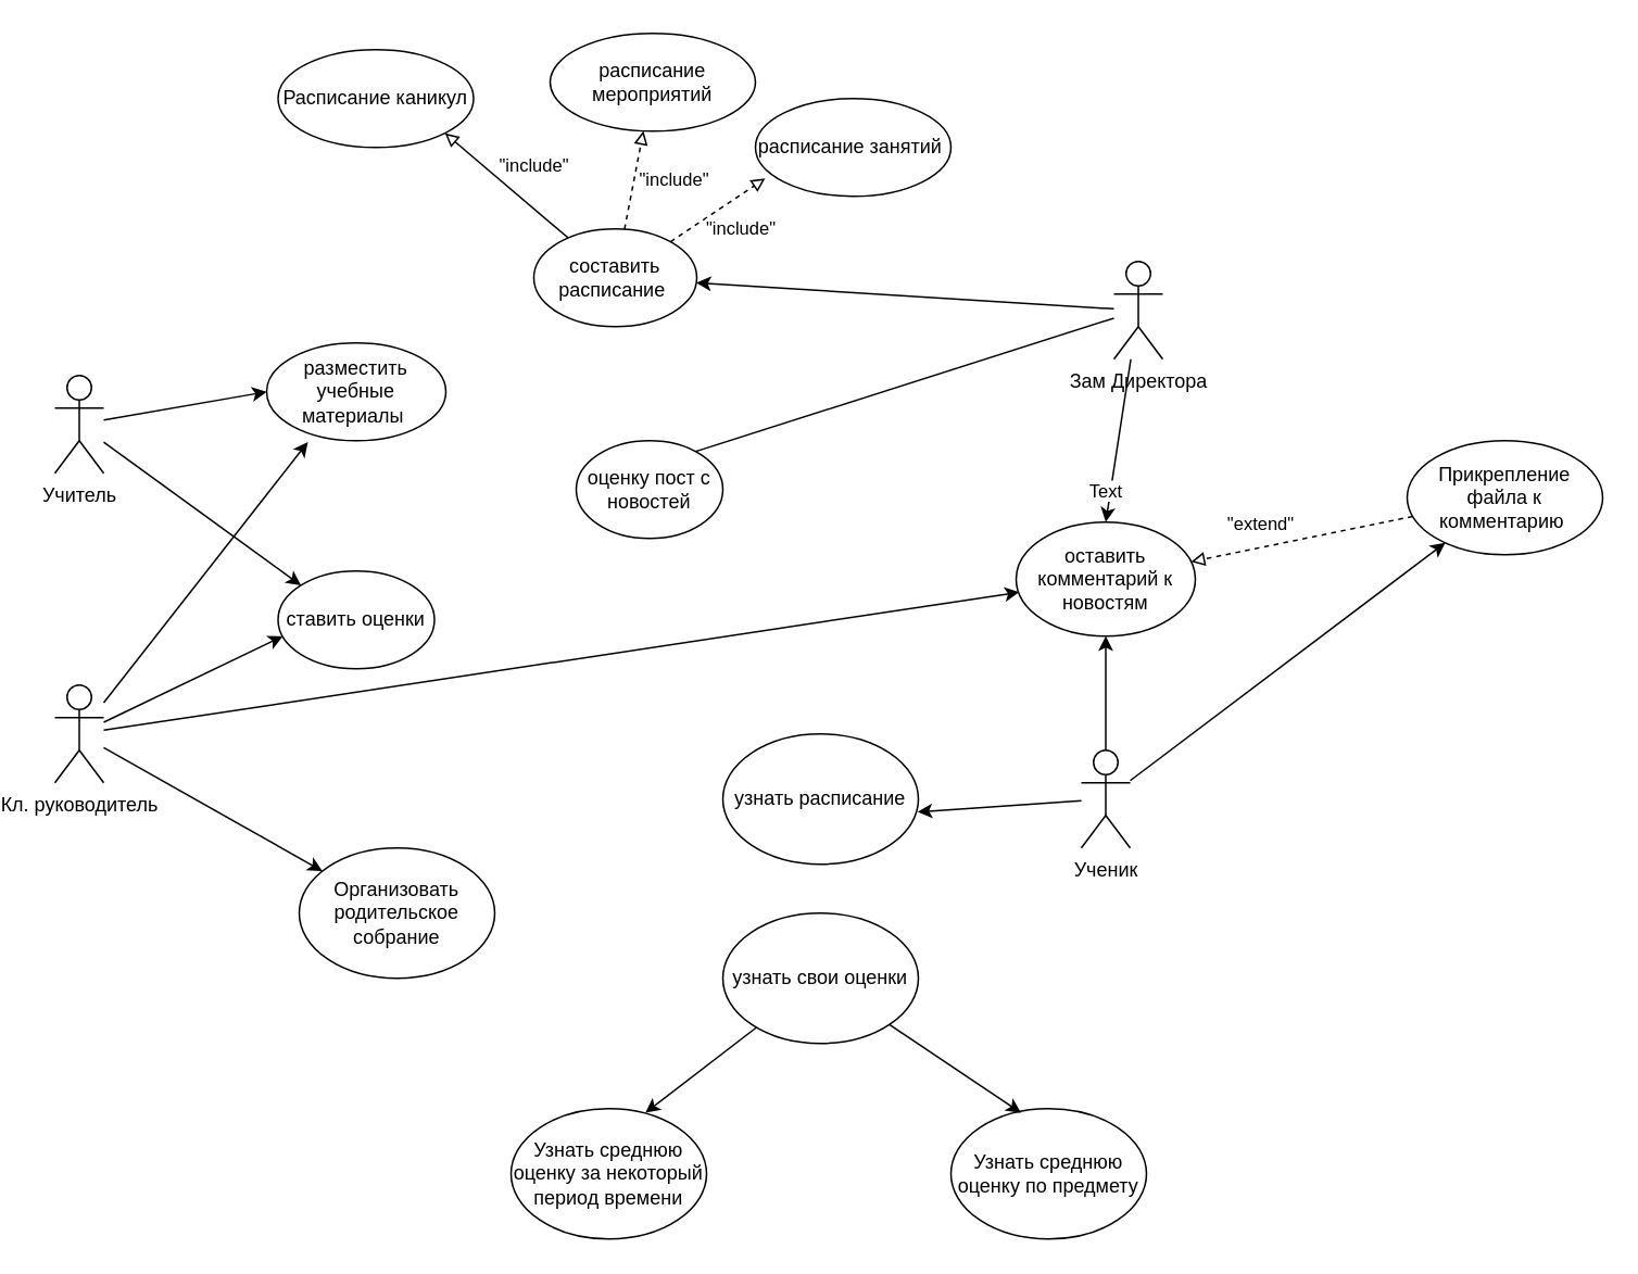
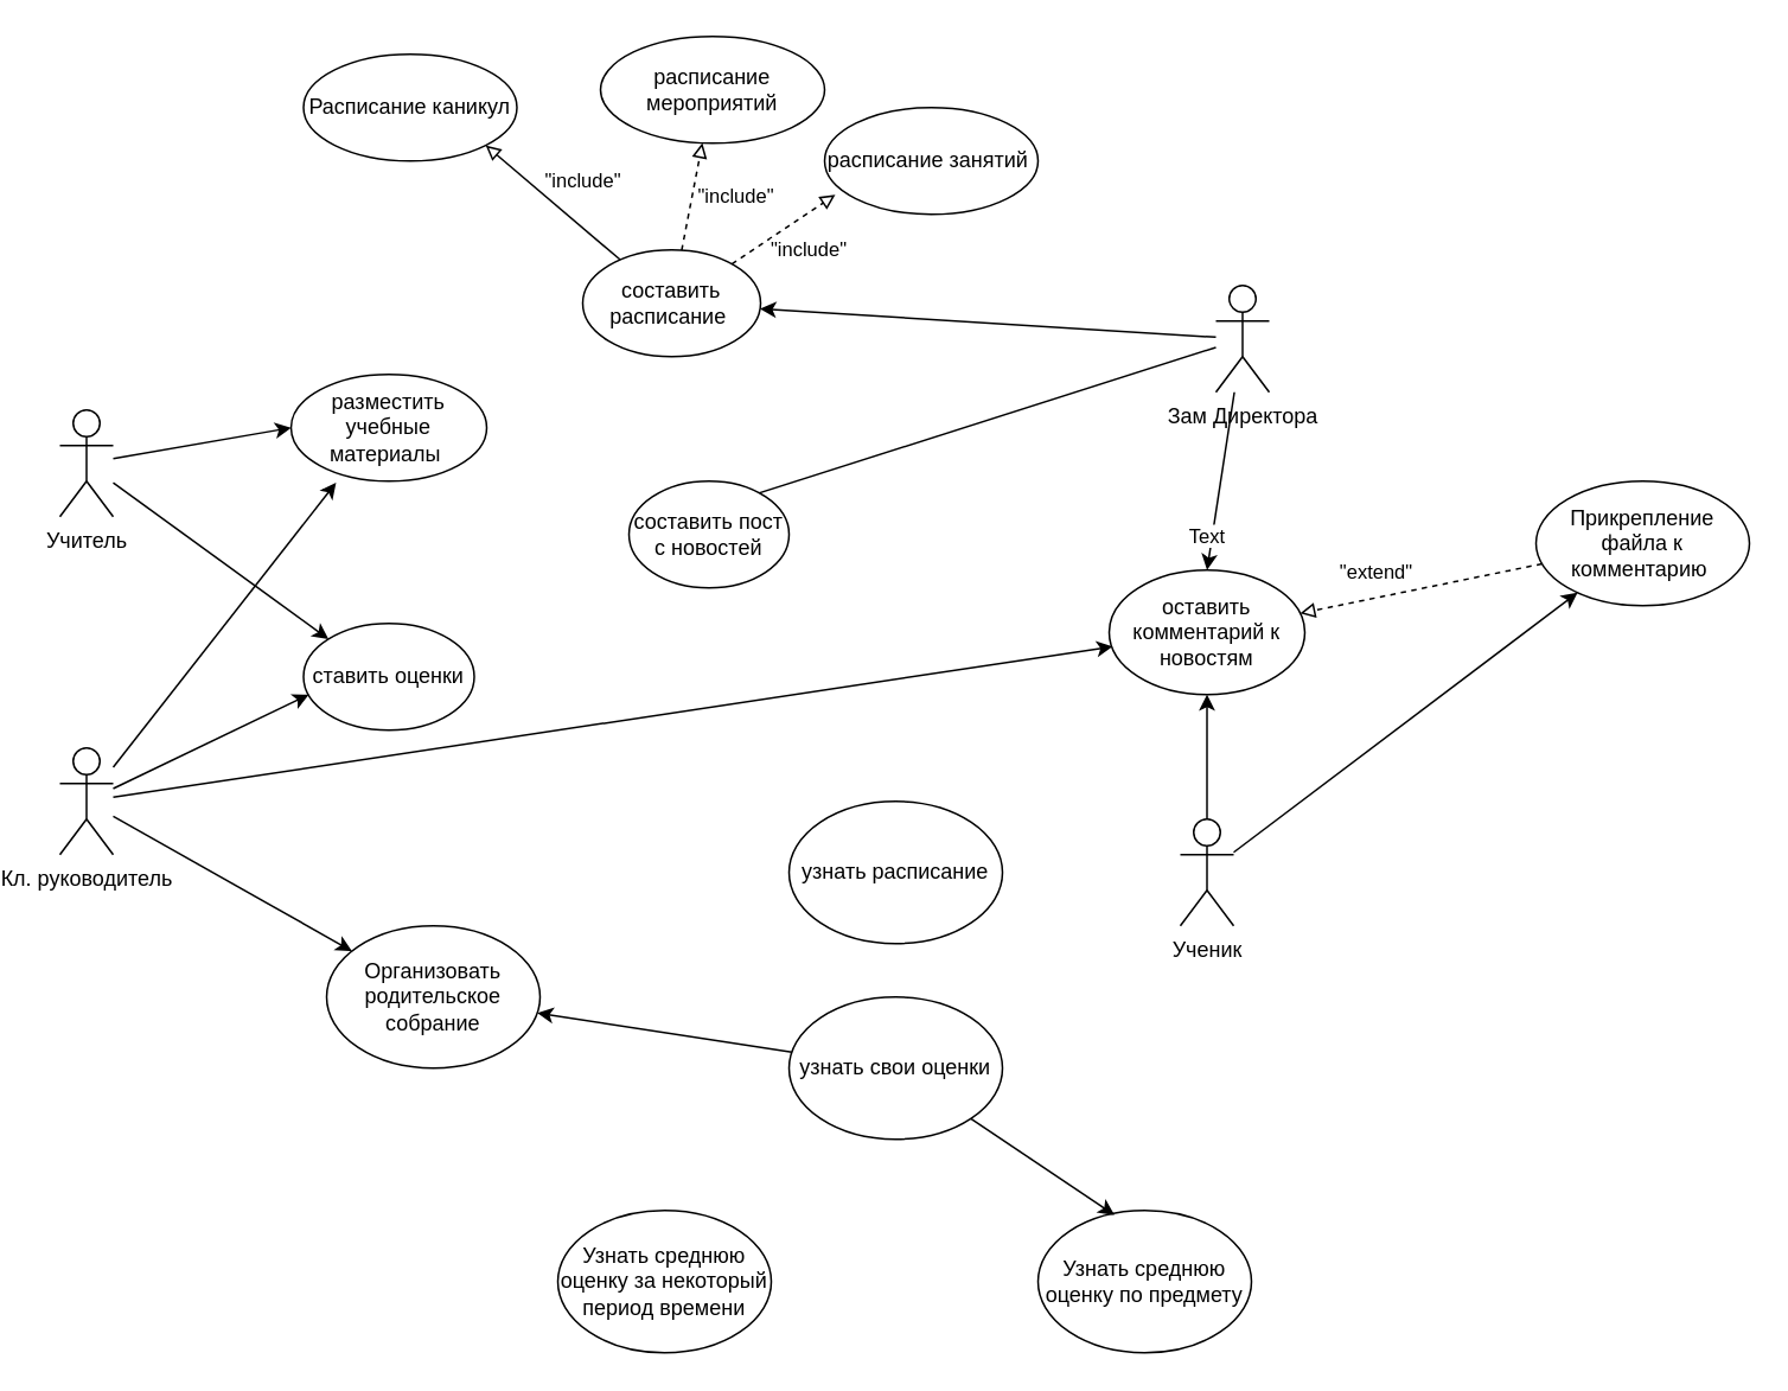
  <mxCell id="0" />
  <mxCell id="1" parent="0" />
  <mxCell id="2" style="edgeStyle=none;rounded=0;orthogonalLoop=1;jettySize=auto;html=1;entryX=0;entryY=0.5;entryDx=0;entryDy=0;" edge="1" parent="1" source="4" target="12"><mxGeometry relative="1" as="geometry" /></mxCell>
  <mxCell id="3" style="edgeStyle=none;rounded=0;orthogonalLoop=1;jettySize=auto;html=1;entryX=0;entryY=0;entryDx=0;entryDy=0;" edge="1" parent="1" source="4" target="5"><mxGeometry relative="1" as="geometry" /></mxCell>
  <mxCell id="4" value="&lt;font style=&quot;vertical-align: inherit;&quot;&gt;&lt;font style=&quot;vertical-align: inherit;&quot;&gt;Учитель&lt;/font&gt;&lt;/font&gt;&lt;div&gt;&lt;font style=&quot;vertical-align: inherit;&quot;&gt;&lt;font style=&quot;vertical-align: inherit;&quot;&gt;&lt;br&gt;&lt;/font&gt;&lt;/font&gt;&lt;/div&gt;" style="shape=umlActor;verticalLabelPosition=bottom;verticalAlign=top;html=1;outlineConnect=0;" vertex="1" parent="1"><mxGeometry x="20" y="230" width="30" height="60" as="geometry" /></mxCell>
  <mxCell id="5" value="&lt;font style=&quot;vertical-align: inherit;&quot;&gt;&lt;font style=&quot;vertical-align: inherit;&quot;&gt;ставить оценки&lt;/font&gt;&lt;/font&gt;" style="ellipse;whiteSpace=wrap;html=1;" vertex="1" parent="1"><mxGeometry x="157" y="350" width="96" height="60" as="geometry" /></mxCell>
  <mxCell id="6" style="edgeStyle=none;rounded=0;orthogonalLoop=1;jettySize=auto;html=1;" edge="1" parent="1" source="7" target="11"><mxGeometry relative="1" as="geometry" /></mxCell>
  <mxCell id="7" value="Кл. руководитель" style="shape=umlActor;verticalLabelPosition=bottom;verticalAlign=top;html=1;outlineConnect=0;" vertex="1" parent="1"><mxGeometry x="20" y="420" width="30" height="60" as="geometry" /></mxCell>
  <mxCell id="8" value="Ученик" style="shape=umlActor;verticalLabelPosition=bottom;verticalAlign=top;html=1;outlineConnect=0;" vertex="1" parent="1"><mxGeometry x="650" y="460" width="30" height="60" as="geometry" /></mxCell>
  <mxCell id="9" value="узнать расписание" style="ellipse;whiteSpace=wrap;html=1;" vertex="1" parent="1"><mxGeometry x="430" y="450" width="120" height="80" as="geometry" /></mxCell>
  <mxCell id="10" value="узнать свои оценки" style="ellipse;whiteSpace=wrap;html=1;" vertex="1" parent="1"><mxGeometry x="430" y="560" width="120" height="80" as="geometry" /></mxCell>
  <mxCell id="11" value="Организовать родительское собрание" style="ellipse;whiteSpace=wrap;html=1;" vertex="1" parent="1"><mxGeometry x="170" y="520" width="120" height="80" as="geometry" /></mxCell>
  <mxCell id="12" value="разместить учебные материалы&amp;nbsp;" style="ellipse;whiteSpace=wrap;html=1;" vertex="1" parent="1"><mxGeometry x="150" y="210" width="110" height="60" as="geometry" /></mxCell>
  <mxCell id="13" style="edgeStyle=none;rounded=0;orthogonalLoop=1;jettySize=auto;html=1;" edge="1" parent="1" source="17" target="24"><mxGeometry relative="1" as="geometry" /></mxCell>
  <mxCell id="14" style="edgeStyle=none;rounded=0;orthogonalLoop=1;jettySize=auto;html=1;entryX=0;entryY=0.5;entryDx=0;entryDy=0;" edge="1" parent="1" source="17" target="33"><mxGeometry relative="1" as="geometry" /></mxCell>
  <mxCell id="15" style="edgeStyle=none;rounded=0;orthogonalLoop=1;jettySize=auto;html=1;entryX=0.5;entryY=0;entryDx=0;entryDy=0;" edge="1" parent="1" source="17" target="35"><mxGeometry relative="1" as="geometry" /></mxCell>
  <mxCell id="16" value="Text" style="edgeLabel;html=1;align=center;verticalAlign=middle;resizable=0;points=[];" vertex="1" connectable="0" parent="15"><mxGeometry x="0.625" y="-3" relative="1" as="geometry"><mxPoint as="offset" /></mxGeometry></mxCell>
  <mxCell id="17" value="Зам Директора" style="shape=umlActor;verticalLabelPosition=bottom;verticalAlign=top;html=1;outlineConnect=0;" vertex="1" parent="1"><mxGeometry x="670" y="160" width="30" height="60" as="geometry" /></mxCell>
  <mxCell id="18" value="" style="edgeStyle=none;rounded=0;orthogonalLoop=1;jettySize=auto;html=1;dashed=1;endArrow=block;endFill=0;" edge="1" parent="1" source="24" target="39"><mxGeometry relative="1" as="geometry" /></mxCell>
  <mxCell id="19" value="&lt;span style=&quot;color: rgba(0, 0, 0, 0); font-family: monospace; font-size: 0px; text-align: start; background-color: rgb(251, 251, 251);&quot;&gt;%3CmxGraphModel%3E%3Croot%3E%3CmxCell%20id%3D%220%22%2F%3E%3CmxCell%20id%3D%221%22%20parent%3D%220%22%2F%3E%3CmxCell%20id%3D%222%22%20value%3D%22%26quot%3Binclude%26quot%3B%22%20style%3D%22edgeLabel%3Bhtml%3D1%3Balign%3Dcenter%3BverticalAlign%3Dmiddle%3Bresizable%3D0%3Bpoints%3D%5B%5D%3B%22%20vertex%3D%221%22%20connectable%3D%220%22%20parent%3D%221%22%3E%3CmxGeometry%20x%3D%22429.575%22%20y%3D%22-39.905%22%20as%3D%22geometry%22%2F%3E%3C%2FmxCell%3E%3C%2Froot%3E%3C%2FmxGraphModel%3E&lt;/span&gt;" style="edgeLabel;html=1;align=center;verticalAlign=middle;resizable=0;points=[];" vertex="1" connectable="0" parent="18"><mxGeometry x="0.106" y="-1" relative="1" as="geometry"><mxPoint as="offset" /></mxGeometry></mxCell>
  <mxCell id="20" value="&lt;span style=&quot;color: rgba(0, 0, 0, 0); font-family: monospace; font-size: 0px; text-align: start; background-color: rgb(251, 251, 251);&quot;&gt;%3CmxGraphModel%3E%3Croot%3E%3CmxCell%20id%3D%220%22%2F%3E%3CmxCell%20id%3D%221%22%20parent%3D%220%22%2F%3E%3CmxCell%20id%3D%222%22%20value%3D%22%26quot%3Binclude%26quot%3B%22%20style%3D%22edgeLabel%3Bhtml%3D1%3Balign%3Dcenter%3BverticalAlign%3Dmiddle%3Bresizable%3D0%3Bpoints%3D%5B%5D%3B%22%20vertex%3D%221%22%20connectable%3D%220%22%20parent%3D%221%22%3E%3CmxGeometry%20x%3D%22429.575%22%20y%3D%22-39.905%22%20as%3D%22geometry%22%2F%3E%3C%2FmxCell%3E%3C%2Froot%3E%3C%2FmxGraphModel%3E&lt;/span&gt;" style="edgeLabel;html=1;align=center;verticalAlign=middle;resizable=0;points=[];" vertex="1" connectable="0" parent="18"><mxGeometry x="-0.041" y="-4" relative="1" as="geometry"><mxPoint as="offset" /></mxGeometry></mxCell>
  <mxCell id="21" value="&quot;include&quot;" style="edgeLabel;html=1;align=center;verticalAlign=middle;resizable=0;points=[];" vertex="1" connectable="0" parent="18"><mxGeometry x="-0.449" y="-2" relative="1" as="geometry"><mxPoint x="25" y="-14" as="offset" /></mxGeometry></mxCell>
  <mxCell id="22" style="edgeStyle=none;rounded=0;orthogonalLoop=1;jettySize=auto;html=1;entryX=1;entryY=1;entryDx=0;entryDy=0;dashed=0;endArrow=block;endFill=0;" edge="1" parent="1" source="24" target="42"><mxGeometry relative="1" as="geometry" /></mxCell>
  <mxCell id="23" value="&quot;include&quot;" style="edgeLabel;html=1;align=center;verticalAlign=middle;resizable=0;points=[];" vertex="1" connectable="0" parent="22"><mxGeometry x="0.002" y="-4" relative="1" as="geometry"><mxPoint x="14" y="-10" as="offset" /></mxGeometry></mxCell>
  <mxCell id="24" value="составить расписание&amp;nbsp;" style="ellipse;whiteSpace=wrap;html=1;" vertex="1" parent="1"><mxGeometry x="314" y="140" width="100" height="60" as="geometry" /></mxCell>
  <mxCell id="25" style="edgeStyle=none;rounded=0;orthogonalLoop=1;jettySize=auto;html=1;entryX=0.23;entryY=1.014;entryDx=0;entryDy=0;entryPerimeter=0;" edge="1" parent="1" source="7" target="12"><mxGeometry relative="1" as="geometry" /></mxCell>
  <mxCell id="26" style="edgeStyle=none;rounded=0;orthogonalLoop=1;jettySize=auto;html=1;entryX=0.031;entryY=0.667;entryDx=0;entryDy=0;entryPerimeter=0;" edge="1" parent="1" source="7" target="5"><mxGeometry relative="1" as="geometry" /></mxCell>
- <mxCell id="27" style="edgeStyle=none;rounded=0;orthogonalLoop=1;jettySize=auto;html=1;entryX=0.996;entryY=0.599;entryDx=0;entryDy=0;entryPerimeter=0;" edge="1" parent="1" source="8" target="9"><mxGeometry relative="1" as="geometry" /></mxCell>
  <mxCell id="28" style="edgeStyle=none;rounded=0;orthogonalLoop=1;jettySize=auto;html=1;" edge="1" parent="1" source="8" target="45"><mxGeometry relative="1" as="geometry" /></mxCell>
  <mxCell id="29" value="Узнать среднюю оценку за некоторый период времени" style="ellipse;whiteSpace=wrap;html=1;" vertex="1" parent="1"><mxGeometry x="300" y="680" width="120" height="80" as="geometry" /></mxCell>
  <mxCell id="30" value="Узнать среднюю оценку по предмету" style="ellipse;whiteSpace=wrap;html=1;" vertex="1" parent="1"><mxGeometry x="570" y="680" width="120" height="80" as="geometry" /></mxCell>
- <mxCell id="31" style="edgeStyle=none;rounded=0;orthogonalLoop=1;jettySize=auto;html=1;entryX=0.687;entryY=0.032;entryDx=0;entryDy=0;entryPerimeter=0;" edge="1" parent="1" source="10" target="29"><mxGeometry relative="1" as="geometry" /></mxCell>
+ <mxCell id="31" style="edgeStyle=none;rounded=0;orthogonalLoop=1;jettySize=auto;html=1;" edge="1" parent="1" source="10" target="11"><mxGeometry relative="1" as="geometry" /></mxCell>
  <mxCell id="32" style="edgeStyle=none;rounded=0;orthogonalLoop=1;jettySize=auto;html=1;entryX=0.358;entryY=0.032;entryDx=0;entryDy=0;entryPerimeter=0;" edge="1" parent="1" source="10" target="30"><mxGeometry relative="1" as="geometry" /></mxCell>
- <mxCell id="33" value="оценку пост с новостей" style="ellipse;whiteSpace=wrap;html=1;" vertex="1" parent="1"><mxGeometry x="340" y="270" width="90" height="60" as="geometry" /></mxCell>
+ <mxCell id="33" value="составить пост с новостей" style="ellipse;whiteSpace=wrap;html=1;" vertex="1" parent="1"><mxGeometry x="340" y="270" width="90" height="60" as="geometry" /></mxCell>
  <mxCell id="34" style="edgeStyle=none;rounded=0;orthogonalLoop=1;jettySize=auto;html=1;" edge="1" parent="1" source="35"><mxGeometry relative="1" as="geometry"><mxPoint x="675" y="355" as="targetPoint" /></mxGeometry></mxCell>
  <mxCell id="35" value="оставить комментарий к новостям" style="ellipse;whiteSpace=wrap;html=1;" vertex="1" parent="1"><mxGeometry x="610" y="320" width="110" height="70" as="geometry" /></mxCell>
  <mxCell id="36" style="edgeStyle=none;rounded=0;orthogonalLoop=1;jettySize=auto;html=1;entryX=0.5;entryY=1;entryDx=0;entryDy=0;" edge="1" parent="1" source="8" target="35"><mxGeometry relative="1" as="geometry" /></mxCell>
  <mxCell id="37" style="edgeStyle=none;rounded=0;orthogonalLoop=1;jettySize=auto;html=1;entryX=0.018;entryY=0.614;entryDx=0;entryDy=0;entryPerimeter=0;" edge="1" parent="1" source="7" target="35"><mxGeometry relative="1" as="geometry" /></mxCell>
  <mxCell id="38" value="расписание занятий&amp;nbsp;" style="ellipse;whiteSpace=wrap;html=1;" vertex="1" parent="1"><mxGeometry x="450" y="60" width="120" height="60" as="geometry" /></mxCell>
  <mxCell id="39" value="расписание мероприятий" style="ellipse;whiteSpace=wrap;html=1;" vertex="1" parent="1"><mxGeometry x="324" y="20" width="126" height="60" as="geometry" /></mxCell>
  <mxCell id="40" style="edgeStyle=none;rounded=0;orthogonalLoop=1;jettySize=auto;html=1;entryX=0.05;entryY=0.817;entryDx=0;entryDy=0;entryPerimeter=0;dashed=1;endArrow=block;endFill=0;" edge="1" parent="1" source="24" target="38"><mxGeometry relative="1" as="geometry" /></mxCell>
  <mxCell id="41" value="&quot;include&quot;" style="edgeLabel;html=1;align=center;verticalAlign=middle;resizable=0;points=[];" vertex="1" connectable="0" parent="40"><mxGeometry x="0.16" y="-1" relative="1" as="geometry"><mxPoint x="8" y="14" as="offset" /></mxGeometry></mxCell>
  <mxCell id="42" value="Расписание каникул" style="ellipse;whiteSpace=wrap;html=1;" vertex="1" parent="1"><mxGeometry x="157" y="30" width="120" height="60" as="geometry" /></mxCell>
  <mxCell id="43" style="edgeStyle=none;rounded=0;orthogonalLoop=1;jettySize=auto;html=1;dashed=1;endArrow=block;endFill=0;" edge="1" parent="1" source="45" target="35"><mxGeometry relative="1" as="geometry" /></mxCell>
  <mxCell id="44" value="&quot;extend&quot;" style="edgeLabel;html=1;align=center;verticalAlign=middle;resizable=0;points=[];" vertex="1" connectable="0" parent="43"><mxGeometry x="-0.024" relative="1" as="geometry"><mxPoint x="-27" y="-10" as="offset" /></mxGeometry></mxCell>
  <mxCell id="45" value="Прикрепление файла к комментарию&amp;nbsp;" style="ellipse;whiteSpace=wrap;html=1;" vertex="1" parent="1"><mxGeometry x="850" y="270" width="120" height="70" as="geometry" /></mxCell>
